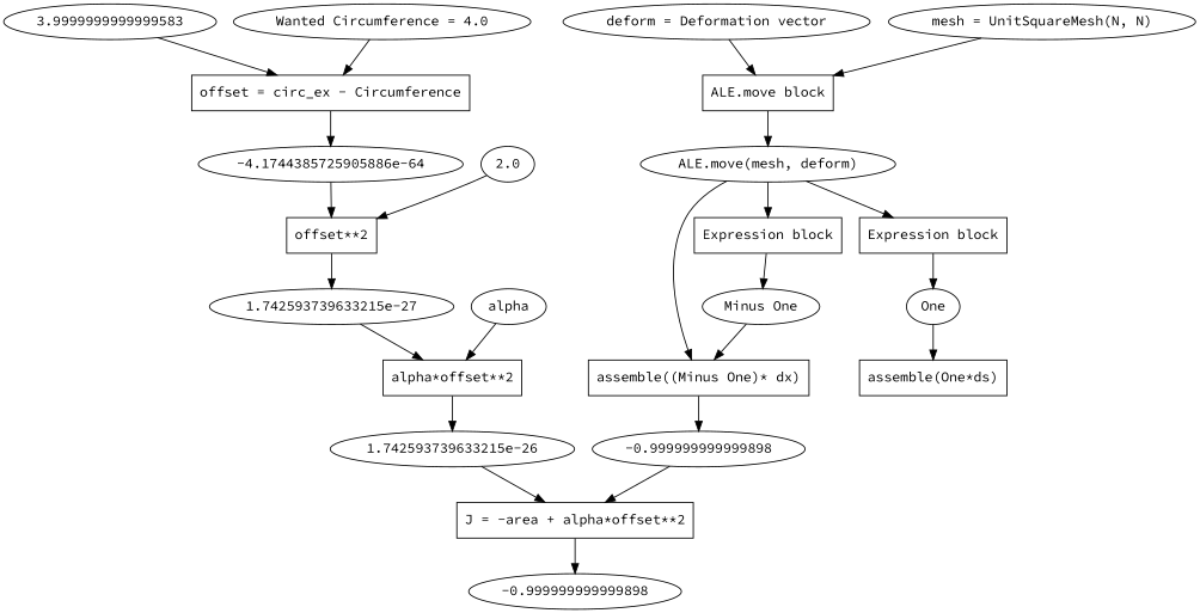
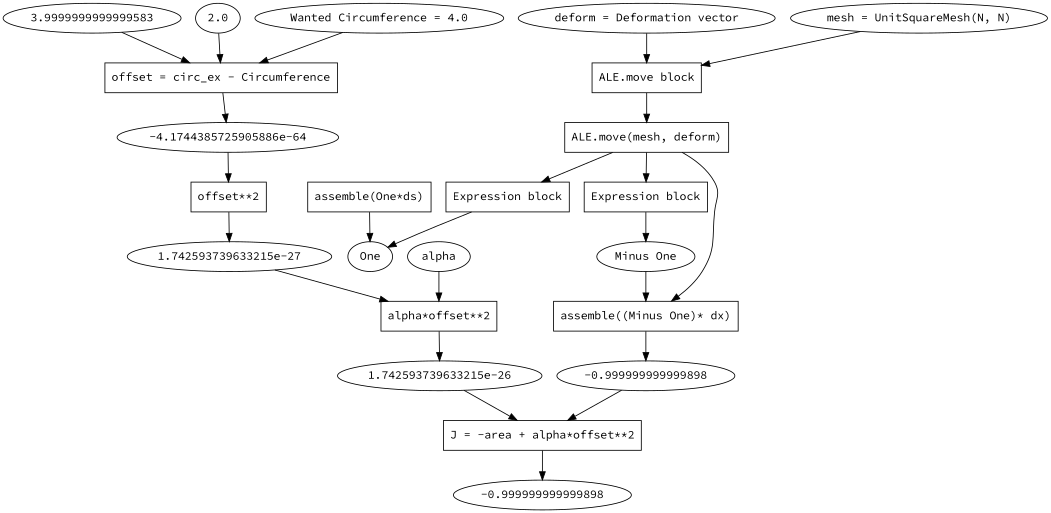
  strict digraph {
    fontname="Source Code Pro"
    node [fontname="Source Code Pro" node_color=r]
    edge [fontname="Source Code Pro"]
    n1 [label="assemble(One*ds)" node_color=b position="(0, -4.0)" shape=box]
    n2 [label=3.9999999999999583 position="(0.0, -4.5)"]
    n3 [label="offset = circ_ex - Circumference" node_color=b position="(0, -5.0)" shape=box]
    n4 [label="-4.1744385725905886e-64" position="(0.0, -5.5)"]
    n5 [label=2.0 position="(0.1, -5.5)"]
    n6 [label="offset**2" node_color=b position="(0, -6.0)" shape=box]
    n7 [label="1.742593739633215e-27" position="(0.0, -6.5)"]
    n8 [label="alpha*offset**2" node_color=b position="(0, -7.0)" shape=box]
    n9 [label=-0.999999999999898 position="(0.0, -8.5)"]
    n10 [label="deform = Deformation vector" position="(0.1, 0.5)"]
    n11 [label="ALE.move block" node_color=b position="(0, 0.0)" shape=box]
-   n12 [label="ALE.move(mesh, deform)" position="(0.0, -0.5)"]
+   n12 [label="ALE.move(mesh, deform)" position="(0.0, -0.5)" shape=box]
    n13 [label="assemble((Minus One)* dx)" node_color=b position="(0, -2.0)" shape=box]
    n14 [label="Expression block" node_color=b position="(0, -1.0)" shape=box]
    n15 [label="Expression block" node_color=b position="(0, -3.0)" shape=box]
    n16 [label="Minus One" position="(0.0, -1.5)"]
    n17 [label=-0.999999999999898 position="(0.0, -2.5)"]
    n18 [label="J = -area + alpha*offset**2" node_color=b position="(0, -8.0)" shape=box]
    n19 [label="1.742593739633215e-26" position="(0.0, -7.5)"]
    n20 [label=One position="(0.0, -3.5)"]
    n21 [label="mesh = UnitSquareMesh(N, N)" position="(0.0, 0.5)"]
    n22 [label="Wanted Circumference = 4.0" position="(0.1, -4.5)"]
    n23 [label=alpha position="(0.1, -6.5)"]
    n2 -> n3
    n3 -> n4
    n4 -> n6
-   n5 -> n6
+   n5 -> n3
    n6 -> n7
    n7 -> n8
    n8 -> n19
    n10 -> n11
    n11 -> n12
    n12 -> n13
    n12 -> n14
    n12 -> n15
    n13 -> n17
    n14 -> n16
    n15 -> n20
    n16 -> n13
    n17 -> n18
    n18 -> n9
    n19 -> n18
-   n20 -> n1
+   n1 -> n20
    n21 -> n11
    n22 -> n3
    n23 -> n8
  }
